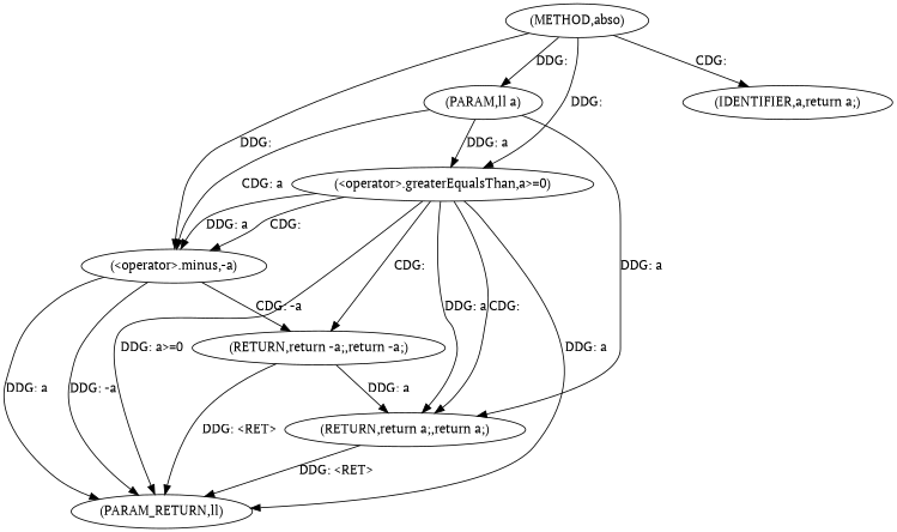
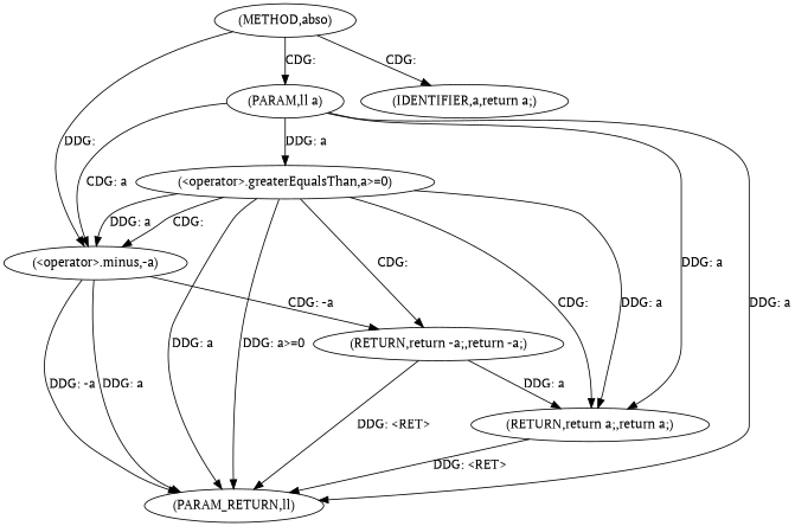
  digraph {
    fontname="PT Serif"
    node [fontname="PT Serif"]
    edge [fontname="PT Serif"]
    n1 [label="(METHOD,abso)"]
    n2 [label="(PARAM,ll a)"]
    n3 [label="(<operator>.greaterEqualsThan,a>=0)"]
    n4 [label="(<operator>.minus,-a)"]
    n5 [label="(IDENTIFIER,a,return a;)"]
    n6 [label="(PARAM_RETURN,ll)"]
    n7 [label="(RETURN,return a;,return a;)"]
    n8 [label="(RETURN,return -a;,return -a;)"]
-   n1 -> n2 [label="DDG: "]
-   n1 -> n3 [label="DDG: "]
+   n1 -> n2 [label="CDG: "]
    n1 -> n4 [label="DDG: "]
    n1 -> n5 [label="CDG: "]
    n2 -> n3 [label="DDG: a"]
    n2 -> n4 [label="CDG: a"]
+   n2 -> n6 [label="DDG: a"]
    n2 -> n7 [label="DDG: a"]
    n3 -> n4 [label="DDG: a"]
    n3 -> n4 [label="CDG: "]
    n3 -> n6 [label="DDG: a"]
    n3 -> n6 [label="DDG: a>=0"]
    n3 -> n7 [label="DDG: a"]
    n3 -> n7 [label="CDG: "]
    n3 -> n8 [label="CDG: "]
    n4 -> n6 [label="DDG: a"]
    n4 -> n6 [label="DDG: -a"]
    n4 -> n8 [label="CDG: -a"]
    n7 -> n6 [label="DDG: <RET>"]
    n8 -> n6 [label="DDG: <RET>"]
    n8 -> n7 [label="DDG: a"]
  }
